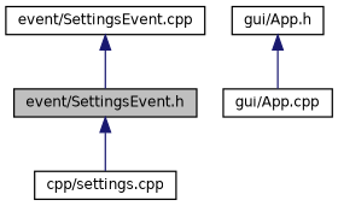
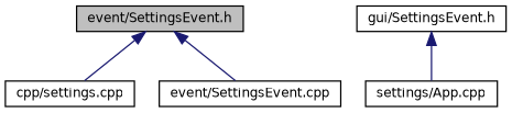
  digraph {
    node [color=black fillcolor=white fontname=Helvetica fontsize=10 shape=record style=filled]
    edge [color=midnightblue dir=back fontname=Helvetica fontsize=10 labelfontname=Helvetica labelfontsize=10 style=solid]
    n1 [fillcolor=grey75 fontcolor=black height=0.2 label="event/SettingsEvent.h" width=0.4]
    n2 [height=0.2 label="cpp/settings.cpp" width=0.4]
    n3 [height=0.2 label="event/SettingsEvent.cpp" width=0.4]
-   n4 [height=0.2 label="gui/App.h" width=0.4]
-   n5 [height=0.2 label="gui/App.cpp" width=0.4]
+   n4 [height=0.2 label="gui/SettingsEvent.h" width=0.4]
+   n5 [height=0.2 label="settings/App.cpp" width=0.4]
    n1 -> n2
-   n3 -> n1
+   n1 -> n3
    n4 -> n5
  }
